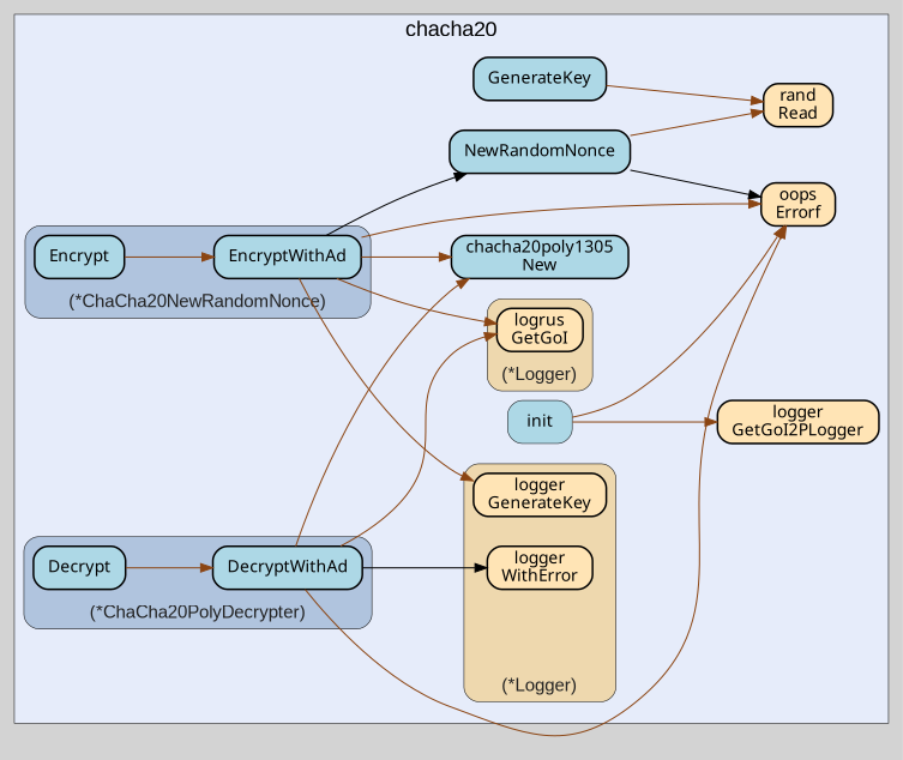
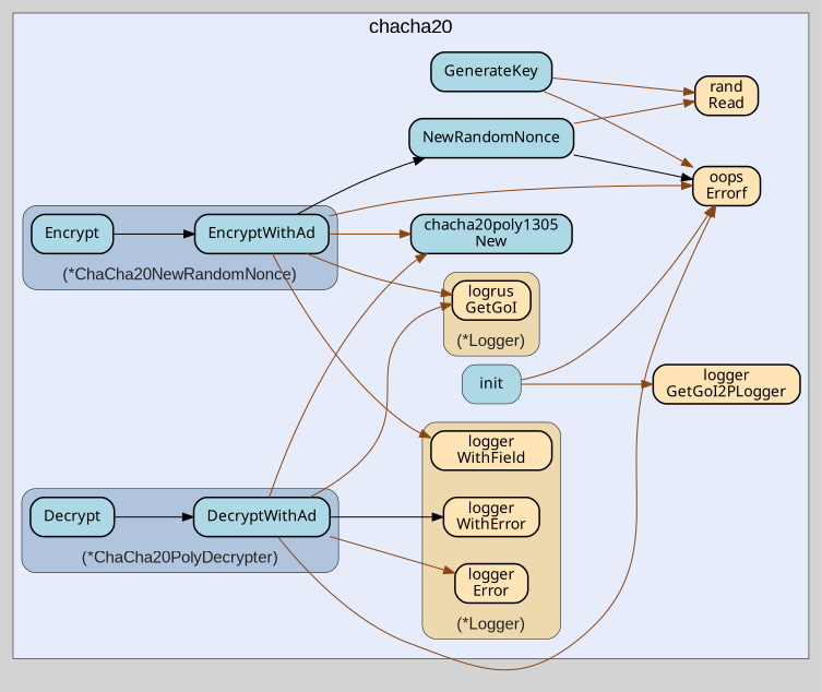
  digraph {
    bgcolor=lightgray
    fontname=Arial
    fontsize=14
    labeljust=l
    nodesep=0.35
    penwidth=0.5
    rankdir=LR
    style=solid
    node [fillcolor=lightblue fontname=Verdana margin="0.16,0.0" penwidth=1.5 shape=box style="filled,rounded"]
    edge [color=saddlebrown minlen=2]
    n1 [label=DecryptWithAd]
    n2 [label=Decrypt]
-   n3 [fillcolor=moccasin label="logger\nGenerateKey"]
+   n3 [fillcolor=moccasin label="logger\nWithField"]
    n4 [fillcolor=moccasin label="logger\nWithError"]
+   n5 [fillcolor=moccasin label="logger\nError"]
    n6 [label=EncryptWithAd]
    n7 [label=Encrypt]
    n8 [fillcolor=moccasin label="logrus\nGetGoI"]
    n9 [fillcolor=moccasin label="oops\nErrorf"]
    n10 [label="chacha20poly1305\nNew"]
    n11 [label=NewRandomNonce]
    n12 [fillcolor=moccasin label="rand\nRead"]
    n13 [label=init penwidth=0.5]
    n14 [fillcolor=moccasin label="logger\nGetGoI2PLogger"]
    n15 [label=GenerateKey]
    subgraph cluster_1 {
      bgcolor="#e6ecfa"
      fontsize=18
      label=chacha20
      labeljust=c
      labelloc=t
      n9
      n10
      n11
      n12
      n13
      n14
      n15
      subgraph cluster_2 {
        bgcolor="#e6ecfa"
        fillcolor=lightsteelblue
        fontcolor="#222222"
        fontsize=15
        label="(*ChaCha20PolyDecrypter)"
        labeljust=c
        labelloc=b
        style="rounded,filled"
        n1
        n2
      }
      subgraph cluster_3 {
        bgcolor="#e6ecfa"
        fillcolor=wheat2
        fontcolor="#222222"
        fontsize=15
        label="(*Logger)"
        labeljust=c
        labelloc=b
        style="rounded,filled"
        n3
        n4
+       n5
      }
      subgraph cluster_4 {
        bgcolor="#e6ecfa"
        fillcolor=lightsteelblue
        fontcolor="#222222"
        fontsize=15
        label="(*ChaCha20NewRandomNonce)"
        labeljust=c
        labelloc=b
        style="rounded,filled"
        n6
        n7
      }
      subgraph cluster_5 {
        bgcolor="#e6ecfa"
        fillcolor=wheat2
        fontcolor="#222222"
        fontsize=15
        label="(*Logger)"
        labeljust=c
        labelloc=b
        style="rounded,filled"
        n8
      }
    }
    n1 -> n4 [color=black]
+   n1 -> n5
    n1 -> n8
    n1 -> n9
    n1 -> n10
-   n2 -> n1
+   n2 -> n1 [color=""]
    n6 -> n3
    n6 -> n8
    n6 -> n9
    n6 -> n10
    n6 -> n11 [color=""]
-   n7 -> n6
+   n7 -> n6 [color=""]
    n11 -> n9 [color=black]
    n11 -> n12
    n13 -> n9
    n13 -> n14
+   n15 -> n9
    n15 -> n12
  }
